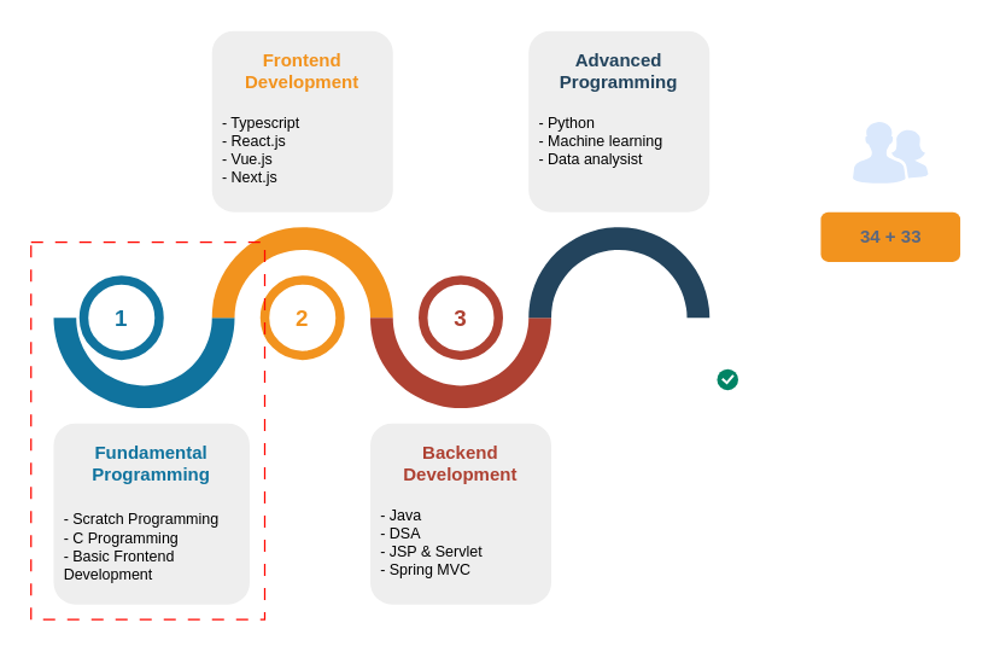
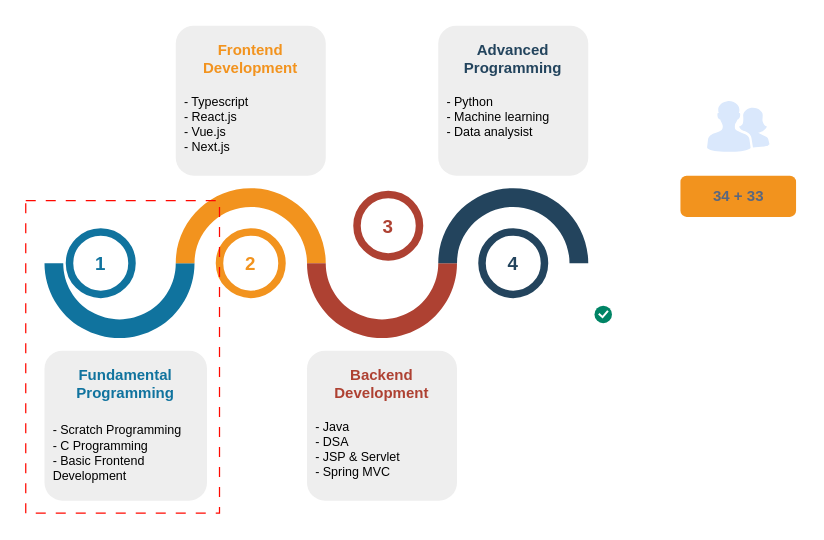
  <mxCell id="0" />
  <mxCell id="1" parent="0" />
  <mxCell id="2" value="" style="verticalLabelPosition=bottom;verticalAlign=top;html=1;shape=mxgraph.basic.partConcEllipse;startAngle=0.25;endAngle=0.75;arcWidth=0.25;fillColor=#10739E;strokeColor=none;" vertex="1" parent="1"><mxGeometry x="35" y="150" width="120" height="120" as="geometry" /></mxCell>
  <mxCell id="3" value="" style="verticalLabelPosition=bottom;verticalAlign=top;html=1;shape=mxgraph.basic.partConcEllipse;startAngle=0.75;endAngle=0.25;arcWidth=0.25;fillColor=#F2931E;strokeColor=none;" vertex="1" parent="1"><mxGeometry x="140" y="150" width="120" height="120" as="geometry" /></mxCell>
  <mxCell id="4" value="" style="verticalLabelPosition=bottom;verticalAlign=top;html=1;shape=mxgraph.basic.partConcEllipse;startAngle=0.25;endAngle=0.75;arcWidth=0.25;fillColor=#AE4132;strokeColor=none;" vertex="1" parent="1"><mxGeometry x="245" y="150" width="120" height="120" as="geometry" /></mxCell>
  <mxCell id="5" value="" style="verticalLabelPosition=bottom;verticalAlign=top;html=1;shape=mxgraph.basic.partConcEllipse;startAngle=0.75;endAngle=0.25;arcWidth=0.25;fillColor=#23445D;strokeColor=none;" vertex="1" parent="1"><mxGeometry x="350" y="150" width="120" height="120" as="geometry" /></mxCell>
  <mxCell id="6" value="1" style="shape=ellipse;strokeWidth=6;strokeColor=#10739E;fontSize=15;html=1;whiteSpace=wrap;fontStyle=1;fontColor=#10739E;" vertex="1" parent="1"><mxGeometry x="55" y="185" width="50" height="50" as="geometry" /></mxCell>
  <mxCell id="7" value="2" style="shape=ellipse;strokeWidth=6;strokeColor=#F2931E;fontSize=15;html=1;whiteSpace=wrap;fontStyle=1;fontColor=#F2931E;" vertex="1" parent="1"><mxGeometry x="175" y="185" width="50" height="50" as="geometry" /></mxCell>
- <mxCell id="8" value="3" style="shape=ellipse;strokeWidth=6;strokeColor=#AE4132;fontSize=15;html=1;whiteSpace=wrap;fontStyle=1;fontColor=#AE4132;" vertex="1" parent="1"><mxGeometry x="280" y="185" width="50" height="50" as="geometry" /></mxCell>
+ <mxCell id="8" value="3" style="shape=ellipse;strokeWidth=6;strokeColor=#AE4132;fontSize=15;html=1;whiteSpace=wrap;fontStyle=1;fontColor=#AE4132;" vertex="1" parent="1"><mxGeometry x="285" y="155" width="50" height="50" as="geometry" /></mxCell>
+ <mxCell id="9" value="4" style="shape=ellipse;strokeWidth=6;strokeColor=#23445D;fontSize=15;html=1;whiteSpace=wrap;fontStyle=1;fontColor=#23445D;" vertex="1" parent="1"><mxGeometry x="385" y="185" width="50" height="50" as="geometry" /></mxCell>
  <mxCell id="10" value="&lt;font style=&quot;&quot;&gt;&lt;font color=&quot;#10739e&quot;&gt;&lt;b&gt;Fundamental Programming&lt;br&gt;&lt;/b&gt;&lt;/font&gt;&lt;br&gt;&lt;div style=&quot;text-align: left;&quot;&gt;&lt;span style=&quot;font-size: 10px; background-color: initial;&quot;&gt;- Scratch Programming&lt;/span&gt;&lt;/div&gt;&lt;font style=&quot;font-size: 10px;&quot; size=&quot;1&quot;&gt;&lt;div style=&quot;text-align: left;&quot;&gt;&lt;span style=&quot;background-color: initial;&quot;&gt;- C Programming&lt;/span&gt;&lt;/div&gt;&lt;div style=&quot;text-align: left;&quot;&gt;&lt;span style=&quot;background-color: initial;&quot;&gt;- Basic Frontend Development&lt;/span&gt;&lt;/div&gt;&lt;/font&gt;&lt;/font&gt;" style="rounded=1;strokeColor=none;fillColor=#EEEEEE;align=center;arcSize=12;verticalAlign=top;whiteSpace=wrap;html=1;fontSize=12;spacing=8;" vertex="1" parent="1"><mxGeometry x="35" y="280" width="130" height="120" as="geometry" /></mxCell>
  <mxCell id="11" value="&lt;div style=&quot;&quot;&gt;&lt;b style=&quot;color: rgb(242, 147, 30); background-color: initial;&quot;&gt;Frontend Development&lt;/b&gt;&lt;/div&gt;&lt;div style=&quot;&quot;&gt;&lt;b style=&quot;color: rgb(242, 147, 30); background-color: initial;&quot;&gt;&lt;br&gt;&lt;/b&gt;&lt;/div&gt;&lt;font style=&quot;font-size: 10px&quot;&gt;&lt;div style=&quot;text-align: left;&quot;&gt;&lt;span style=&quot;background-color: initial;&quot;&gt;- Typescript&lt;/span&gt;&lt;/div&gt;&lt;div style=&quot;text-align: left;&quot;&gt;&lt;span style=&quot;background-color: initial;&quot;&gt;- React.js&lt;/span&gt;&lt;/div&gt;&lt;div style=&quot;text-align: left;&quot;&gt;&lt;span style=&quot;background-color: initial;&quot;&gt;- Vue.js&lt;/span&gt;&lt;/div&gt;&lt;div style=&quot;text-align: left;&quot;&gt;&lt;span style=&quot;background-color: initial;&quot;&gt;- Next.js&lt;/span&gt;&lt;/div&gt;&lt;br&gt;&lt;/font&gt;" style="rounded=1;strokeColor=none;fillColor=#EEEEEE;align=center;arcSize=12;verticalAlign=top;whiteSpace=wrap;html=1;fontSize=12;spacing=8;" vertex="1" parent="1"><mxGeometry x="140" y="20" width="120" height="120" as="geometry" /></mxCell>
  <mxCell id="12" value="&lt;font style=&quot;font-size: 10px;&quot;&gt;&lt;font style=&quot;font-size: 12px;&quot; color=&quot;#AE4132&quot;&gt;&lt;b&gt;Backend Development&lt;/b&gt;&lt;/font&gt;&lt;br&gt;&lt;br&gt;&lt;div style=&quot;text-align: left;&quot;&gt;&lt;span style=&quot;background-color: initial;&quot;&gt;- Java&lt;/span&gt;&lt;/div&gt;&lt;div style=&quot;text-align: left;&quot;&gt;&lt;span style=&quot;background-color: initial;&quot;&gt;- DSA&lt;/span&gt;&lt;/div&gt;&lt;div style=&quot;text-align: left;&quot;&gt;&lt;span style=&quot;background-color: initial;&quot;&gt;- JSP &amp;amp; Servlet&lt;/span&gt;&lt;/div&gt;&lt;div style=&quot;text-align: left;&quot;&gt;&lt;span style=&quot;background-color: initial;&quot;&gt;- Spring MVC&lt;/span&gt;&lt;/div&gt;&lt;/font&gt;" style="rounded=1;strokeColor=none;fillColor=#EEEEEE;align=center;arcSize=12;verticalAlign=top;whiteSpace=wrap;html=1;fontSize=12;spacing=8;" vertex="1" parent="1"><mxGeometry x="245" y="280" width="120" height="120" as="geometry" /></mxCell>
  <mxCell id="13" value="&lt;font style=&quot;font-size: 10px&quot;&gt;&lt;font style=&quot;font-size: 12px&quot; color=&quot;#23445D&quot;&gt;&lt;b&gt;Advanced Programming&lt;/b&gt;&lt;/font&gt;&lt;br&gt;&lt;br&gt;&lt;div style=&quot;text-align: left;&quot;&gt;&lt;span style=&quot;font-size: x-small; background-color: initial;&quot;&gt;- Python&lt;/span&gt;&lt;/div&gt;&lt;font size=&quot;1&quot;&gt;&lt;div style=&quot;text-align: left;&quot;&gt;&lt;span style=&quot;background-color: initial;&quot;&gt;- Machine learning&lt;/span&gt;&lt;/div&gt;&lt;div style=&quot;text-align: left;&quot;&gt;&lt;span style=&quot;background-color: initial;&quot;&gt;- Data analysist&lt;/span&gt;&lt;/div&gt;&lt;/font&gt;&lt;/font&gt;" style="rounded=1;strokeColor=none;fillColor=#EEEEEE;align=center;arcSize=12;verticalAlign=top;whiteSpace=wrap;html=1;fontSize=12;spacing=8;" vertex="1" parent="1"><mxGeometry x="350" y="20" width="120" height="120" as="geometry" /></mxCell>
  <mxCell id="14" value="" style="rounded=0;whiteSpace=wrap;html=1;fillColor=none;dashed=1;dashPattern=8 8;strokeColor=#ff0800;" vertex="1" parent="1"><mxGeometry x="20" y="160" width="155" height="250" as="geometry" /></mxCell>
  <mxCell id="15" value="&lt;b&gt;34 + 33&lt;/b&gt;" style="rounded=1;align=center;fillColor=#f2931e;strokeColor=none;html=1;whiteSpace=wrap;fontColor=#596780;fontSize=12;sketch=0;" vertex="1" parent="1"><mxGeometry x="543.75" y="140" width="92.5" height="33" as="geometry" /></mxCell>
  <mxCell id="16" value="" style="html=1;shadow=0;dashed=0;shape=mxgraph.atlassian.checkbox;fillColor=#008465;strokeColor=none;html=1;sketch=0;" vertex="1" parent="1"><mxGeometry x="475" y="244" width="14" height="14" as="geometry" /></mxCell>
  <mxCell id="17" value="" style="verticalLabelPosition=bottom;sketch=0;html=1;fillColor=#dae8fc;strokeColor=#6c8ebf;verticalAlign=top;pointerEvents=1;align=center;shape=mxgraph.cisco_safe.people_places_things_icons.icon2;" vertex="1" parent="1"><mxGeometry x="565" y="80" width="50" height="41" as="geometry" /></mxCell>
